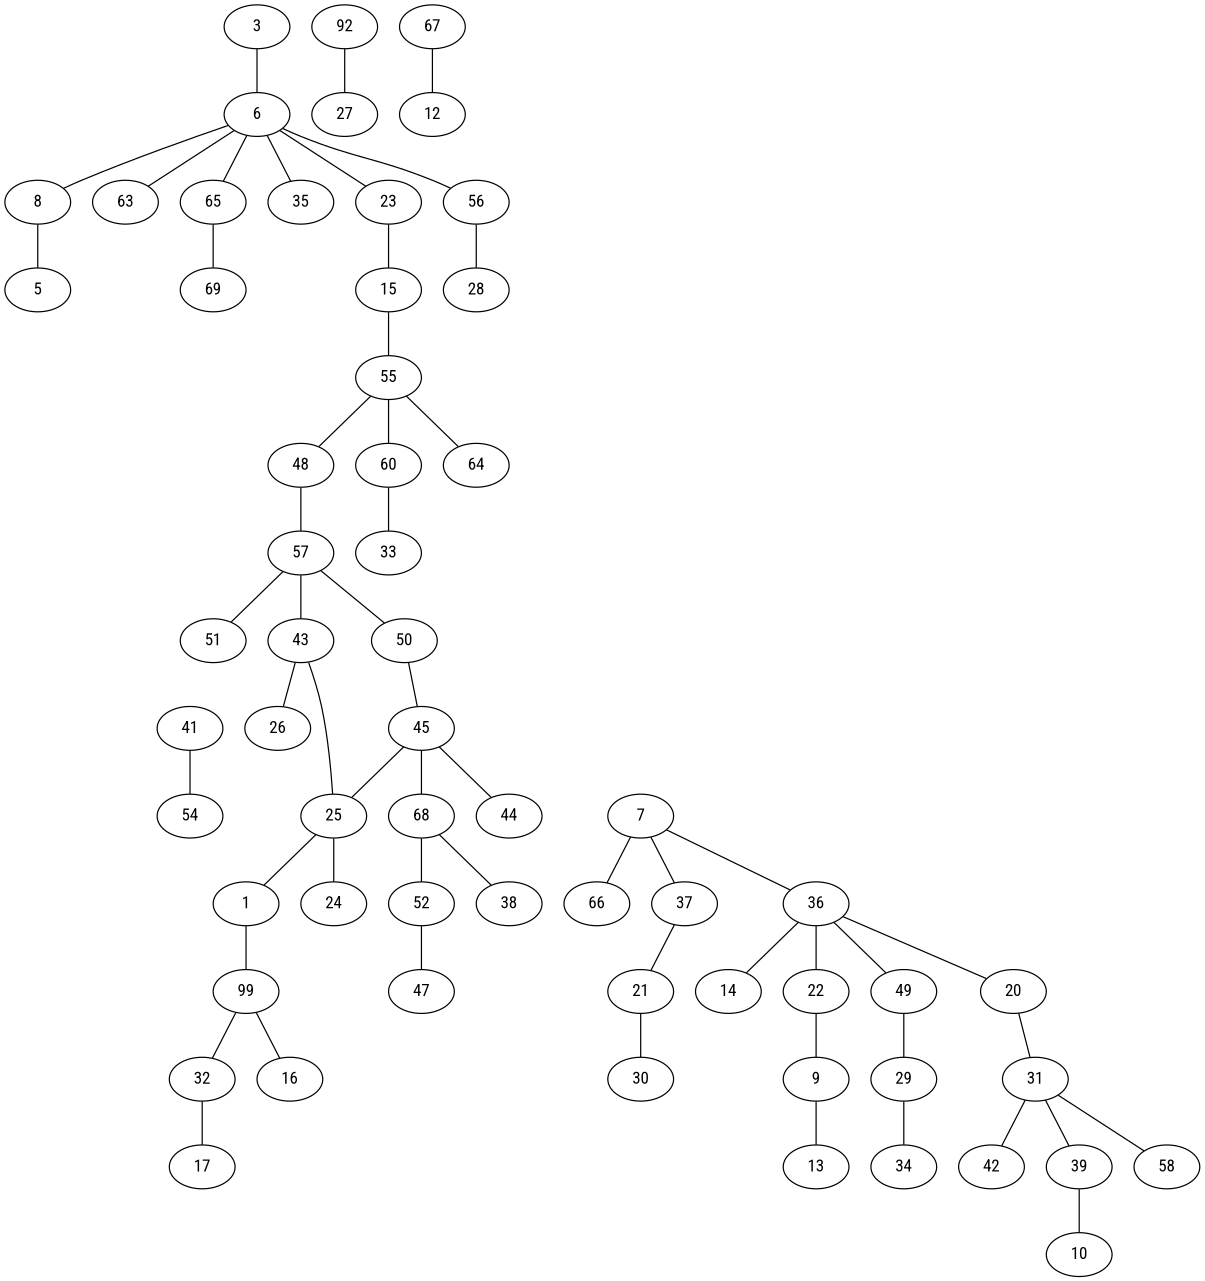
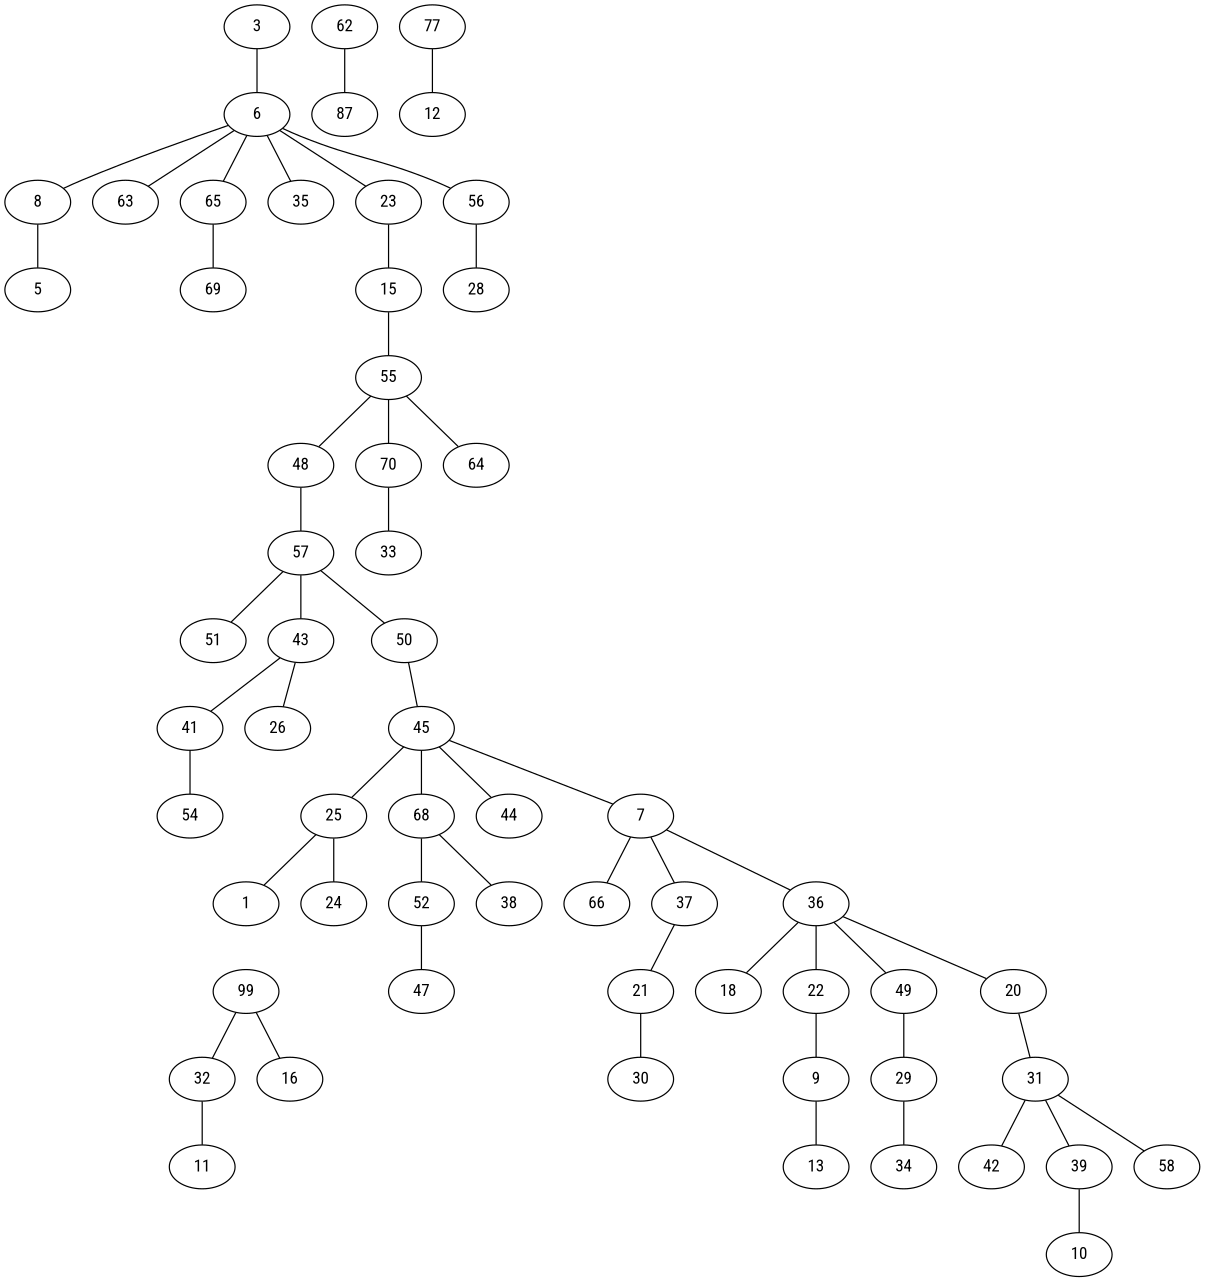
  graph {
    fontname="Roboto Condensed"
    node [fontname="Roboto Condensed"]
    edge [fontname="Roboto Condensed"]
    8
    5
    45
    25
    44
    7
    68
    24
    1
    36
    66
    37
    52
    38
    n15 [label=99]
    22
    49
    20
-   18 [label=14]
+   18
    9
    29
    31
    13
    47
    21
-   62 [label=92]
-   27
+   62
+   27 [label=87]
    34
    48
    57
    51
    43
    50
    41
    26
    30
-   67
+   67 [label=77]
    12
    n39 [label=6]
    63
    65
    35
    23
    56
    69
    15
    28
    3
-   60
+   60 [label=70]
    33
    42
    39
    58
    55
    64
    54
    32
-   11 [label=17]
+   11
    10
    16
    8 -- 5
    45 -- 25
    45 -- 44
+   45 -- 7
    45 -- 68
    25 -- 24
    25 -- 1
    7 -- 36
    7 -- 66
    7 -- 37
    68 -- 52
    68 -- 38
-   1 -- n15
    36 -- 22
    36 -- 49
    36 -- 20
    36 -- 18
    37 -- 21
    52 -- 47
    n15 -- 32
    n15 -- 16
    22 -- 9
    49 -- 29
    20 -- 31
    9 -- 13
    29 -- 34
    31 -- 42
    31 -- 39
    31 -- 58
    21 -- 30
    62 -- 27
    48 -- 57
    57 -- 51
    57 -- 43
    57 -- 50
-   43 -- 25
+   43 -- 41
    43 -- 26
    50 -- 45
    41 -- 54
    67 -- 12
    n39 -- 8
    n39 -- 63
    n39 -- 65
    n39 -- 35
    n39 -- 23
    n39 -- 56
    65 -- 69
    23 -- 15
    56 -- 28
    15 -- 55
    3 -- n39
    60 -- 33
    39 -- 10
    55 -- 48
    55 -- 60
    55 -- 64
    32 -- 11
  }
